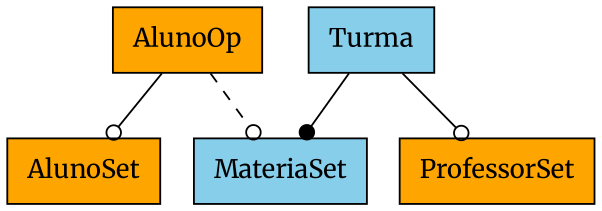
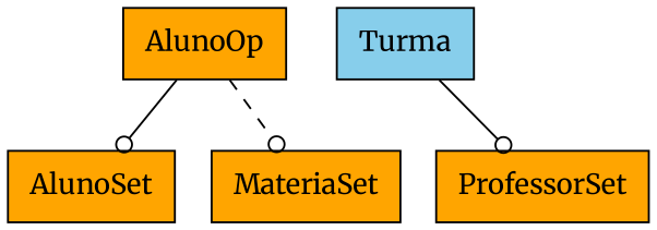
  digraph {
    fontname=Merriweather
    node [fillcolor=orange fontname=Merriweather shape=box style=filled]
    edge [arrowhead=odot fontname=Merriweather style=solid]
    n1 [label=" AlunoOp "]
    n2 [label=" AlunoSet "]
-   n3 [fillcolor=skyblue label=" MateriaSet "]
+   n3 [label=" MateriaSet "]
    n4 [fillcolor=skyblue label=" Turma "]
    n5 [label=" ProfessorSet "]
    n1 -> n2
    n1 -> n3 [style=dashed]
-   n4 -> n3 [arrowhead=dot]
    n4 -> n5
  }
